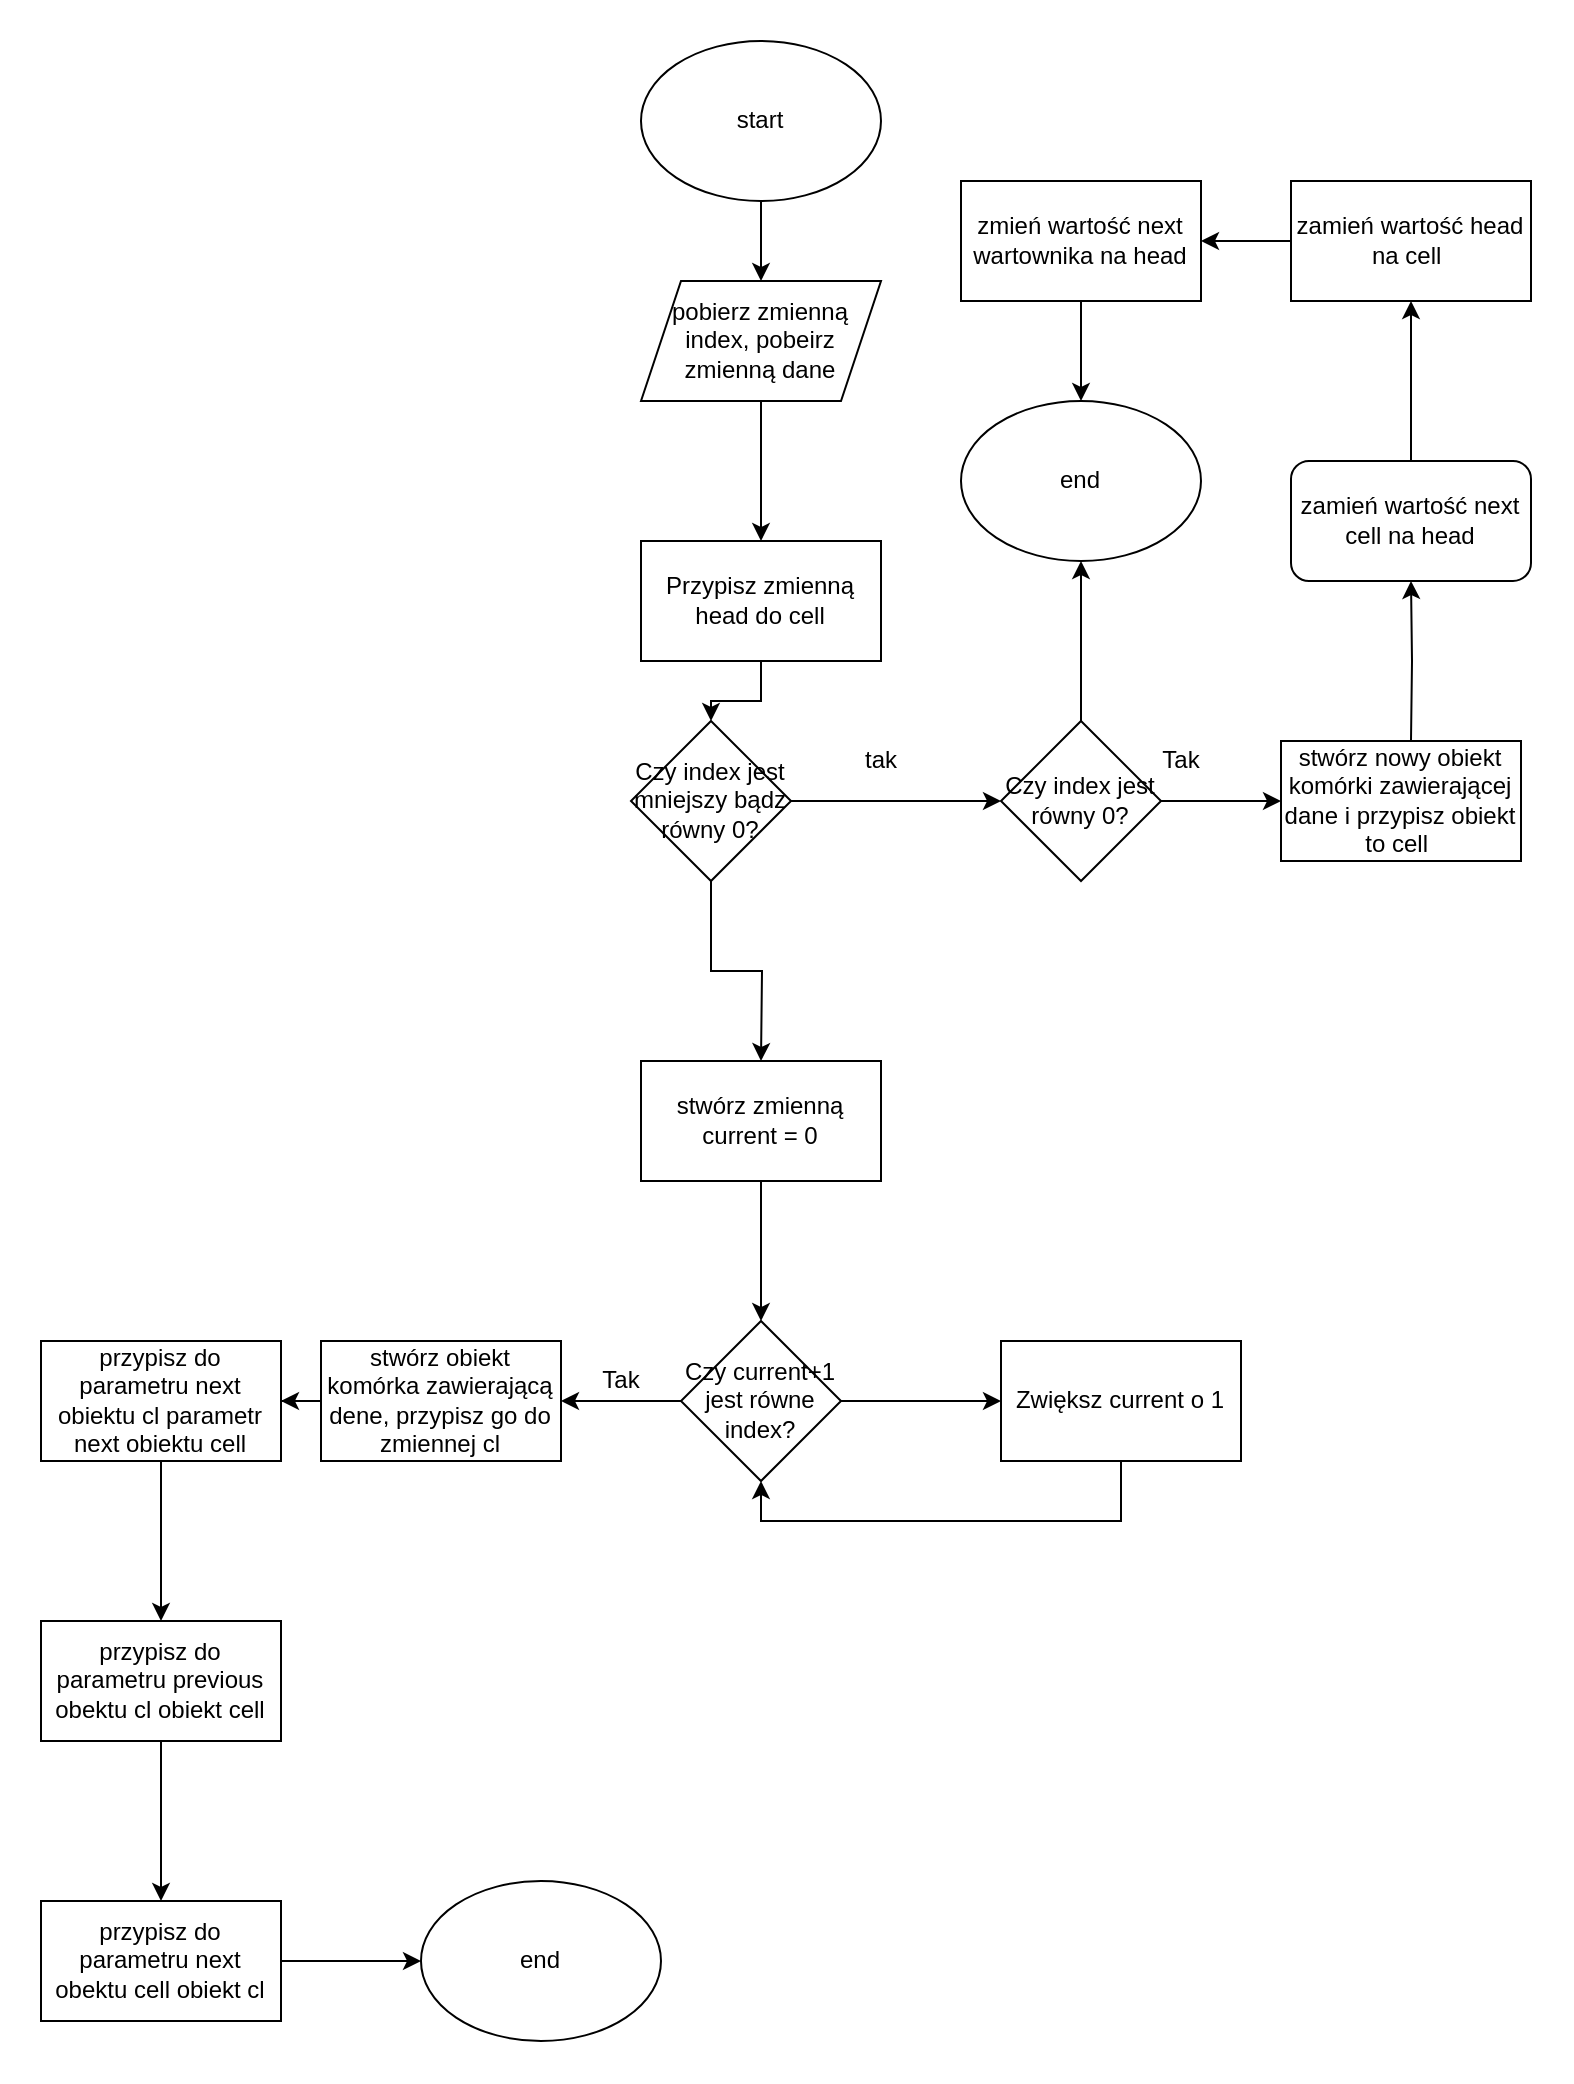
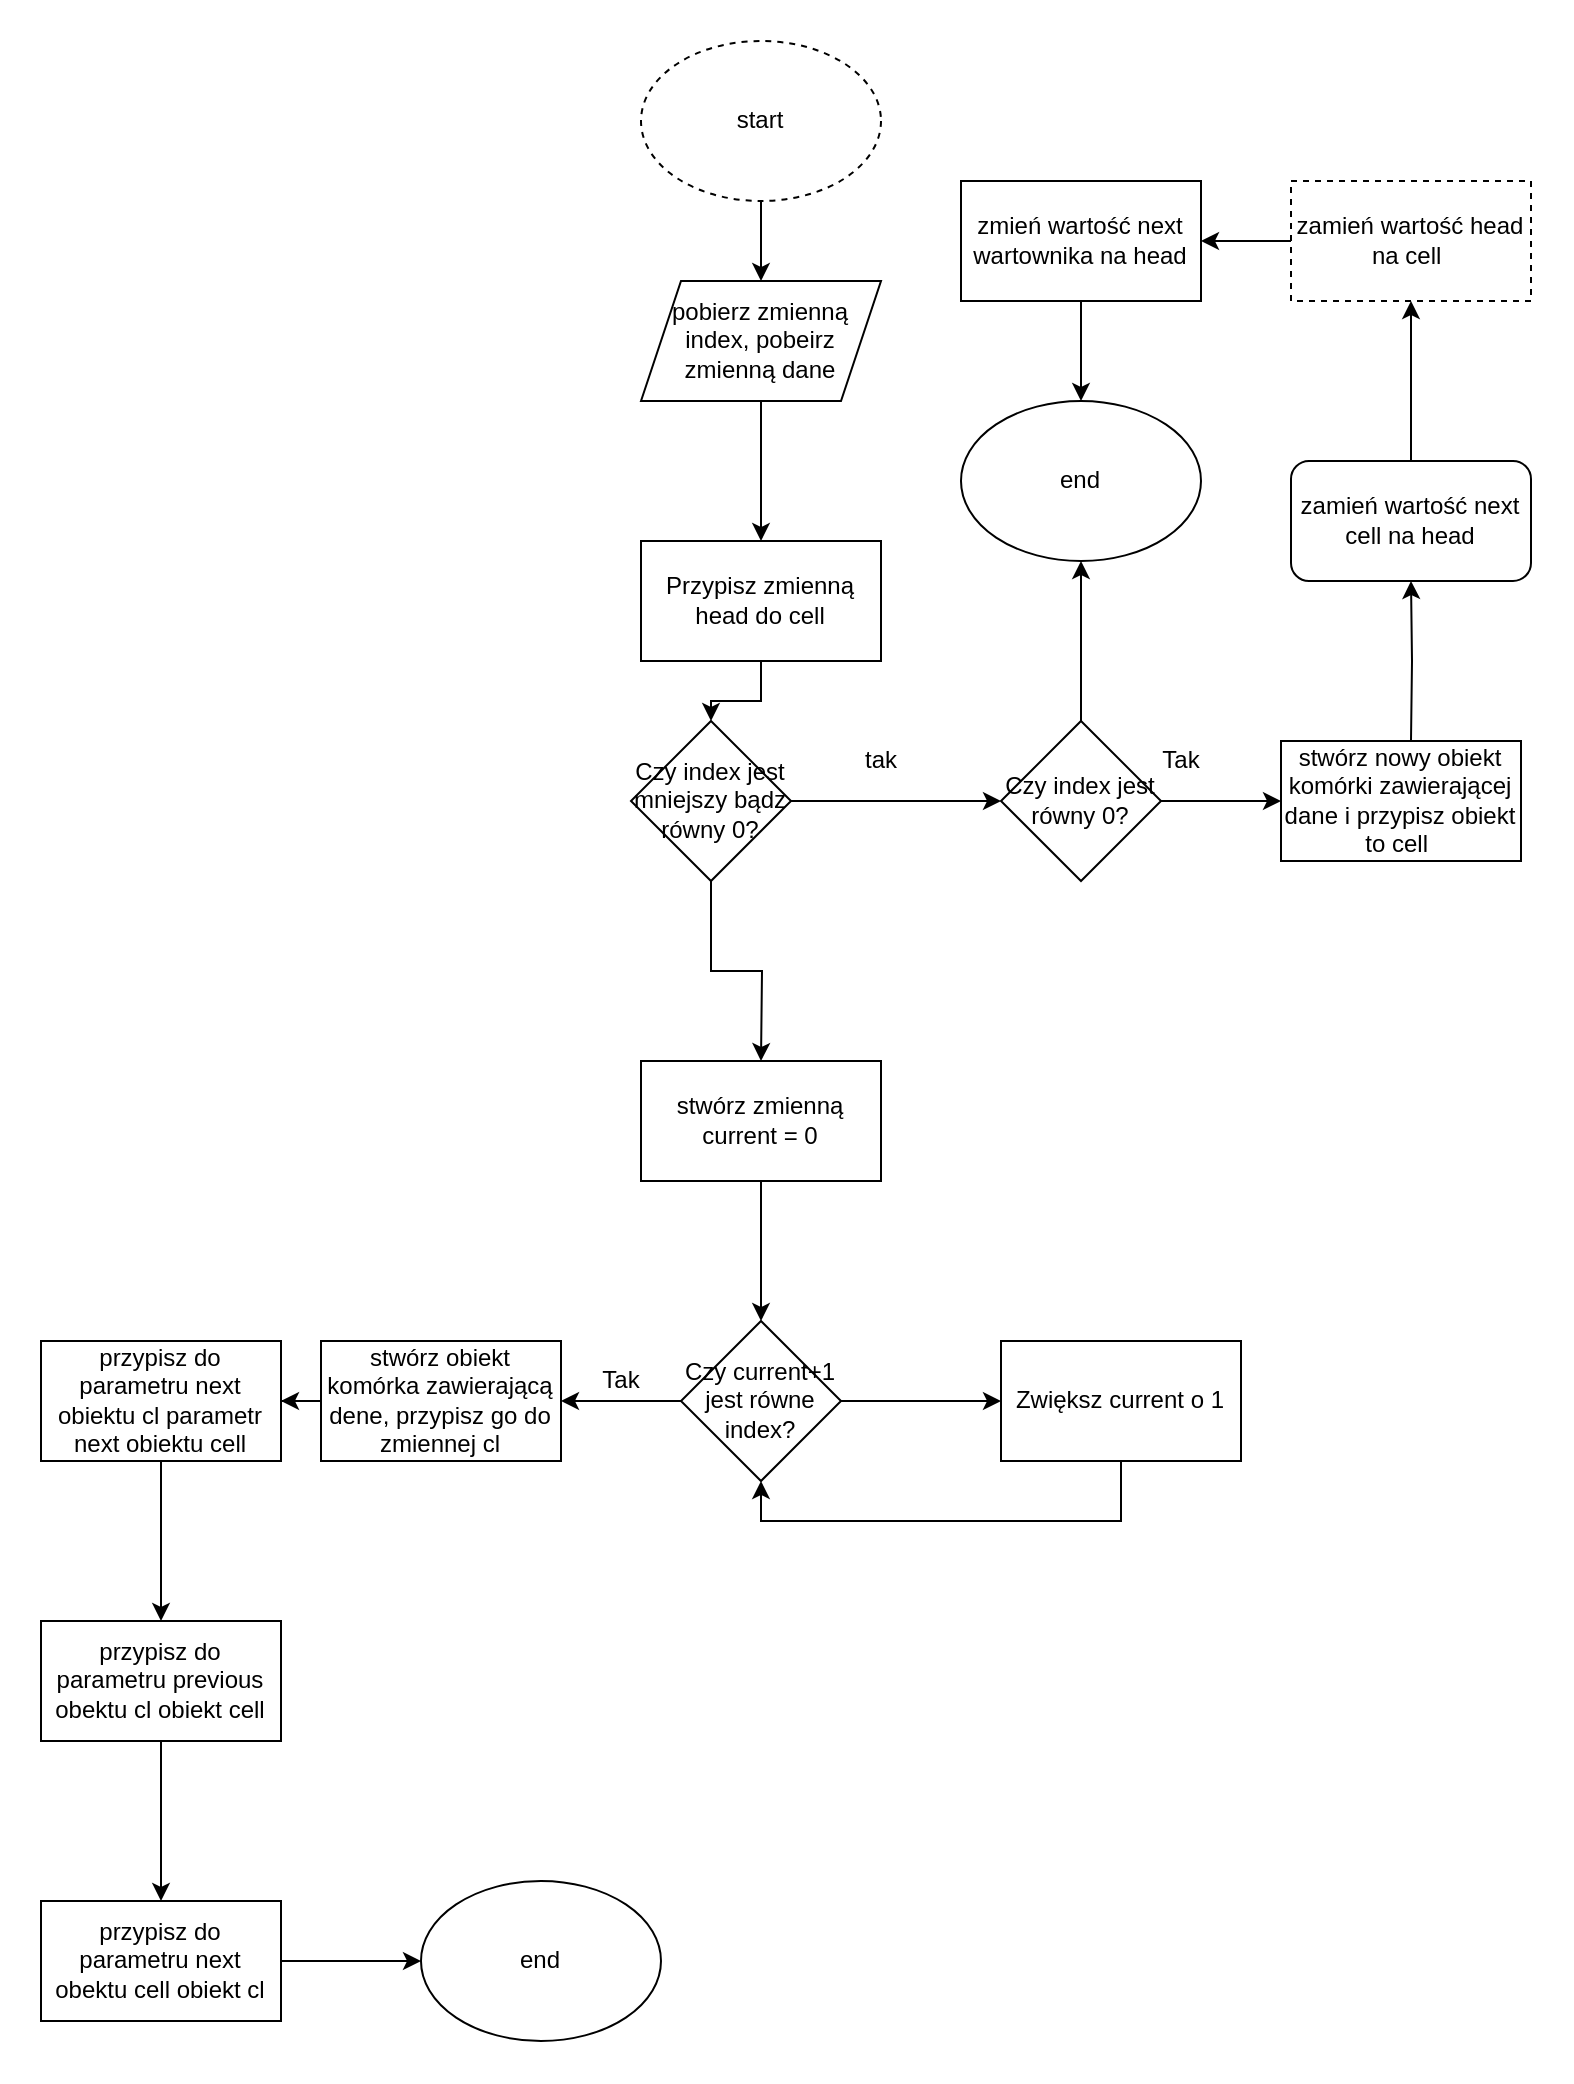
  <mxCell id="0" />
  <mxCell id="1" parent="0" />
  <mxCell id="2" value="" style="edgeStyle=orthogonalEdgeStyle;rounded=0;orthogonalLoop=1;jettySize=auto;html=1;" parent="1" source="3" edge="1"><mxGeometry relative="1" as="geometry"><mxPoint x="380" y="140" as="targetPoint" /></mxGeometry></mxCell>
- <mxCell id="3" value="start" style="ellipse;whiteSpace=wrap;html=1;" parent="1" vertex="1"><mxGeometry x="320" y="20" width="120" height="80" as="geometry" /></mxCell>
+ <mxCell id="3" value="start" style="ellipse;whiteSpace=wrap;html=1;dashed=1;" parent="1" vertex="1"><mxGeometry x="320" y="20" width="120" height="80" as="geometry" /></mxCell>
  <mxCell id="4" value="" style="edgeStyle=orthogonalEdgeStyle;rounded=0;orthogonalLoop=1;jettySize=auto;html=1;" parent="1" edge="1"><mxGeometry relative="1" as="geometry"><mxPoint x="380" y="200" as="sourcePoint" /><mxPoint x="380" y="270" as="targetPoint" /></mxGeometry></mxCell>
  <mxCell id="5" value="pobierz zmienną index, pobeirz zmienną dane" style="shape=parallelogram;perimeter=parallelogramPerimeter;whiteSpace=wrap;html=1;fixedSize=1;" parent="1" vertex="1"><mxGeometry x="320" y="140" width="120" height="60" as="geometry" /></mxCell>
  <mxCell id="6" value="" style="edgeStyle=orthogonalEdgeStyle;rounded=0;orthogonalLoop=1;jettySize=auto;html=1;" parent="1" source="7" target="10" edge="1"><mxGeometry relative="1" as="geometry" /></mxCell>
  <mxCell id="7" value="Przypisz zmienną head do cell" style="rounded=0;whiteSpace=wrap;html=1;" parent="1" vertex="1"><mxGeometry x="320" y="270" width="120" height="60" as="geometry" /></mxCell>
  <mxCell id="8" value="" style="edgeStyle=orthogonalEdgeStyle;rounded=0;orthogonalLoop=1;jettySize=auto;html=1;" parent="1" source="10" target="13" edge="1"><mxGeometry relative="1" as="geometry" /></mxCell>
  <mxCell id="9" value="" style="edgeStyle=orthogonalEdgeStyle;rounded=0;orthogonalLoop=1;jettySize=auto;html=1;" parent="1" source="10" edge="1"><mxGeometry relative="1" as="geometry"><mxPoint x="380" y="530" as="targetPoint" /></mxGeometry></mxCell>
  <mxCell id="10" value="Czy index jest mniejszy bądz równy 0?" style="rhombus;whiteSpace=wrap;html=1;" parent="1" vertex="1"><mxGeometry x="315" y="360" width="80" height="80" as="geometry" /></mxCell>
  <mxCell id="11" value="" style="edgeStyle=orthogonalEdgeStyle;rounded=0;orthogonalLoop=1;jettySize=auto;html=1;" parent="1" source="13" target="14" edge="1"><mxGeometry relative="1" as="geometry" /></mxCell>
  <mxCell id="12" value="" style="edgeStyle=orthogonalEdgeStyle;rounded=0;orthogonalLoop=1;jettySize=auto;html=1;" parent="1" source="13" edge="1"><mxGeometry relative="1" as="geometry"><mxPoint x="640" y="400" as="targetPoint" /></mxGeometry></mxCell>
  <mxCell id="13" value="Czy index jest równy 0?" style="rhombus;whiteSpace=wrap;html=1;" parent="1" vertex="1"><mxGeometry x="500" y="360" width="80" height="80" as="geometry" /></mxCell>
  <mxCell id="14" value="end" style="ellipse;whiteSpace=wrap;html=1;" parent="1" vertex="1"><mxGeometry x="480" y="200" width="120" height="80" as="geometry" /></mxCell>
  <mxCell id="15" value="tak" style="text;html=1;align=center;verticalAlign=middle;resizable=0;points=[];autosize=1;" parent="1" vertex="1"><mxGeometry x="425" y="370" width="30" height="20" as="geometry" /></mxCell>
  <mxCell id="16" value="" style="edgeStyle=orthogonalEdgeStyle;rounded=0;orthogonalLoop=1;jettySize=auto;html=1;" parent="1" target="19" edge="1"><mxGeometry relative="1" as="geometry"><mxPoint x="705" y="370" as="sourcePoint" /></mxGeometry></mxCell>
  <mxCell id="17" value="Tak" style="text;html=1;align=center;verticalAlign=middle;resizable=0;points=[];autosize=1;" parent="1" vertex="1"><mxGeometry x="575" y="370" width="30" height="20" as="geometry" /></mxCell>
  <mxCell id="18" value="" style="edgeStyle=orthogonalEdgeStyle;rounded=0;orthogonalLoop=1;jettySize=auto;html=1;" parent="1" source="19" target="22" edge="1"><mxGeometry relative="1" as="geometry" /></mxCell>
  <mxCell id="19" value="zamień wartość next cell na head" style="whiteSpace=wrap;html=1;rounded=1;" parent="1" vertex="1"><mxGeometry x="645" y="230" width="120" height="60" as="geometry" /></mxCell>
  <mxCell id="20" value="&lt;span&gt;stwórz nowy obiekt komórki zawierającej dane i przypisz obiekt to cell&amp;nbsp;&lt;/span&gt;" style="rounded=0;whiteSpace=wrap;html=1;" parent="1" vertex="1"><mxGeometry x="640" y="370" width="120" height="60" as="geometry" /></mxCell>
  <mxCell id="21" value="" style="edgeStyle=orthogonalEdgeStyle;rounded=0;orthogonalLoop=1;jettySize=auto;html=1;" parent="1" source="22" target="41" edge="1"><mxGeometry relative="1" as="geometry" /></mxCell>
- <mxCell id="22" value="zamień wartość head na cell&amp;nbsp;" style="whiteSpace=wrap;html=1;" parent="1" vertex="1"><mxGeometry x="645" y="90" width="120" height="60" as="geometry" /></mxCell>
+ <mxCell id="22" value="zamień wartość head na cell&amp;nbsp;" style="whiteSpace=wrap;html=1;dashed=1;" parent="1" vertex="1"><mxGeometry x="645" y="90" width="120" height="60" as="geometry" /></mxCell>
  <mxCell id="23" value="" style="edgeStyle=orthogonalEdgeStyle;rounded=0;orthogonalLoop=1;jettySize=auto;html=1;" parent="1" source="24" target="27" edge="1"><mxGeometry relative="1" as="geometry" /></mxCell>
  <mxCell id="24" value="stwórz zmienną current = 0" style="rounded=0;whiteSpace=wrap;html=1;" parent="1" vertex="1"><mxGeometry x="320" y="530" width="120" height="60" as="geometry" /></mxCell>
  <mxCell id="25" value="" style="edgeStyle=orthogonalEdgeStyle;rounded=0;orthogonalLoop=1;jettySize=auto;html=1;" parent="1" source="27" target="29" edge="1"><mxGeometry relative="1" as="geometry" /></mxCell>
  <mxCell id="26" value="" style="edgeStyle=orthogonalEdgeStyle;rounded=0;orthogonalLoop=1;jettySize=auto;html=1;" parent="1" source="27" edge="1"><mxGeometry relative="1" as="geometry"><mxPoint x="500" y="700" as="targetPoint" /></mxGeometry></mxCell>
  <mxCell id="27" value="Czy current+1 jest równe index?" style="rhombus;whiteSpace=wrap;html=1;rounded=0;" parent="1" vertex="1"><mxGeometry x="340" y="660" width="80" height="80" as="geometry" /></mxCell>
  <mxCell id="28" value="" style="edgeStyle=orthogonalEdgeStyle;rounded=0;orthogonalLoop=1;jettySize=auto;html=1;" parent="1" source="29" target="32" edge="1"><mxGeometry relative="1" as="geometry" /></mxCell>
  <mxCell id="29" value="stwórz obiekt komórka zawierającą dene, przypisz go do zmiennej cl" style="whiteSpace=wrap;html=1;rounded=0;" parent="1" vertex="1"><mxGeometry x="160" y="670" width="120" height="60" as="geometry" /></mxCell>
  <mxCell id="30" value="Tak" style="text;html=1;align=center;verticalAlign=middle;resizable=0;points=[];autosize=1;" parent="1" vertex="1"><mxGeometry x="295" y="680" width="30" height="20" as="geometry" /></mxCell>
  <mxCell id="31" value="" style="edgeStyle=orthogonalEdgeStyle;rounded=0;orthogonalLoop=1;jettySize=auto;html=1;" parent="1" source="32" target="34" edge="1"><mxGeometry relative="1" as="geometry" /></mxCell>
  <mxCell id="32" value="przypisz do parametru next obiektu cl parametr next obiektu cell" style="whiteSpace=wrap;html=1;rounded=0;" parent="1" vertex="1"><mxGeometry x="20" y="670" width="120" height="60" as="geometry" /></mxCell>
  <mxCell id="33" value="" style="edgeStyle=orthogonalEdgeStyle;rounded=0;orthogonalLoop=1;jettySize=auto;html=1;" parent="1" source="34" target="36" edge="1"><mxGeometry relative="1" as="geometry" /></mxCell>
  <mxCell id="34" value="&lt;span&gt;przypisz do parametru previous obektu cl obiekt cell&lt;/span&gt;" style="whiteSpace=wrap;html=1;rounded=0;" parent="1" vertex="1"><mxGeometry x="20" y="810" width="120" height="60" as="geometry" /></mxCell>
  <mxCell id="35" value="" style="edgeStyle=orthogonalEdgeStyle;rounded=0;orthogonalLoop=1;jettySize=auto;html=1;" parent="1" source="36" target="39" edge="1"><mxGeometry relative="1" as="geometry" /></mxCell>
  <mxCell id="36" value="przypisz do parametru next obektu cell obiekt cl" style="whiteSpace=wrap;html=1;rounded=0;" parent="1" vertex="1"><mxGeometry x="20" y="950" width="120" height="60" as="geometry" /></mxCell>
  <mxCell id="37" style="edgeStyle=orthogonalEdgeStyle;rounded=0;orthogonalLoop=1;jettySize=auto;html=1;entryX=0.5;entryY=1;entryDx=0;entryDy=0;" parent="1" source="38" target="27" edge="1"><mxGeometry relative="1" as="geometry"><mxPoint x="560" y="830" as="targetPoint" /><Array as="points"><mxPoint x="560" y="760" /><mxPoint x="380" y="760" /></Array></mxGeometry></mxCell>
  <mxCell id="38" value="Zwiększ current o 1" style="rounded=0;whiteSpace=wrap;html=1;" parent="1" vertex="1"><mxGeometry x="500" y="670" width="120" height="60" as="geometry" /></mxCell>
  <mxCell id="39" value="end" style="ellipse;whiteSpace=wrap;html=1;" parent="1" vertex="1"><mxGeometry x="210" y="940" width="120" height="80" as="geometry" /></mxCell>
  <mxCell id="40" value="" style="edgeStyle=orthogonalEdgeStyle;rounded=0;orthogonalLoop=1;jettySize=auto;html=1;exitX=0.5;exitY=1;exitDx=0;exitDy=0;" parent="1" source="41" target="14" edge="1"><mxGeometry relative="1" as="geometry" /></mxCell>
  <mxCell id="41" value="zmień wartość next wartownika na head" style="rounded=0;whiteSpace=wrap;html=1;" parent="1" vertex="1"><mxGeometry x="480" y="90" width="120" height="60" as="geometry" /></mxCell>
